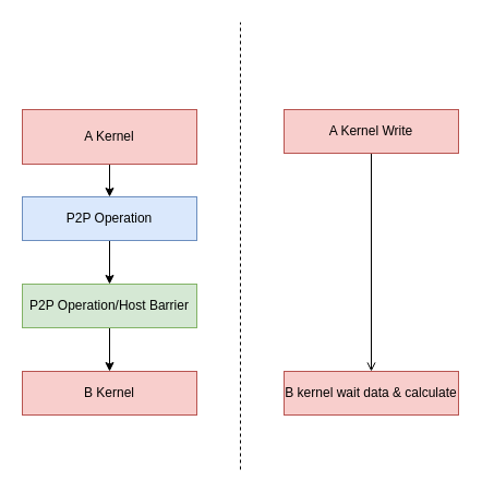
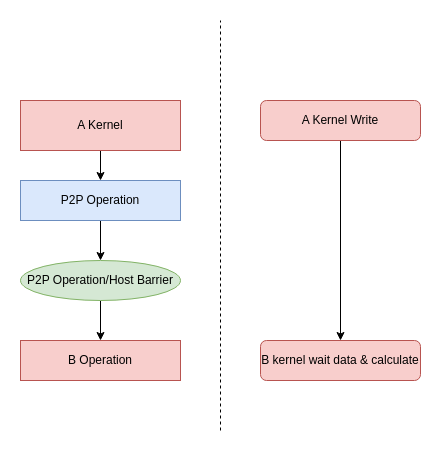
  <mxCell id="0" />
  <mxCell id="1" parent="0" />
  <mxCell id="2" value="" style="edgeStyle=orthogonalEdgeStyle;rounded=0;orthogonalLoop=1;jettySize=auto;html=1;" edge="1" parent="1" source="3" target="5"><mxGeometry relative="1" as="geometry" /></mxCell>
  <mxCell id="3" value="A Kernel" style="rounded=0;whiteSpace=wrap;html=1;fillColor=#f8cecc;strokeColor=#b85450;" vertex="1" parent="1"><mxGeometry x="20" y="100" width="160" height="50" as="geometry" /></mxCell>
  <mxCell id="4" value="" style="edgeStyle=orthogonalEdgeStyle;rounded=0;orthogonalLoop=1;jettySize=auto;html=1;" edge="1" parent="1" source="5" target="7"><mxGeometry relative="1" as="geometry" /></mxCell>
  <mxCell id="5" value="P2P Operation" style="rounded=0;whiteSpace=wrap;html=1;fillColor=#dae8fc;strokeColor=#6c8ebf;" vertex="1" parent="1"><mxGeometry x="20" y="180" width="160" height="40" as="geometry" /></mxCell>
  <mxCell id="6" value="" style="edgeStyle=orthogonalEdgeStyle;rounded=0;orthogonalLoop=1;jettySize=auto;html=1;" edge="1" parent="1" source="7" target="11"><mxGeometry relative="1" as="geometry" /></mxCell>
- <mxCell id="7" value="P2P Operation/Host Barrier" style="rounded=0;whiteSpace=wrap;html=1;fillColor=#d5e8d4;strokeColor=#82b366;" vertex="1" parent="1"><mxGeometry x="20" y="260" width="160" height="40" as="geometry" /></mxCell>
- <mxCell id="8" value="" style="edgeStyle=orthogonalEdgeStyle;rounded=0;orthogonalLoop=1;jettySize=auto;html=1;endArrow=open;" edge="1" parent="1" source="9" target="10"><mxGeometry relative="1" as="geometry" /></mxCell>
- <mxCell id="9" value="A Kernel Write" style="rounded=0;whiteSpace=wrap;html=1;fillColor=#f8cecc;strokeColor=#b85450;" vertex="1" parent="1"><mxGeometry x="260" y="100" width="160" height="40" as="geometry" /></mxCell>
- <mxCell id="10" value="B kernel wait data &amp;amp; calculate" style="rounded=0;whiteSpace=wrap;html=1;fillColor=#f8cecc;strokeColor=#b85450;" vertex="1" parent="1"><mxGeometry x="260" y="340" width="160" height="40" as="geometry" /></mxCell>
- <mxCell id="11" value="B Kernel" style="rounded=0;whiteSpace=wrap;html=1;fillColor=#f8cecc;strokeColor=#b85450;" vertex="1" parent="1"><mxGeometry x="20" y="340" width="160" height="40" as="geometry" /></mxCell>
+ <mxCell id="7" value="P2P Operation/Host Barrier" style="ellipse;whiteSpace=wrap;html=1;fillColor=#d5e8d4;strokeColor=#82b366;" vertex="1" parent="1"><mxGeometry x="20" y="260" width="160" height="40" as="geometry" /></mxCell>
+ <mxCell id="8" value="" style="edgeStyle=orthogonalEdgeStyle;rounded=0;orthogonalLoop=1;jettySize=auto;html=1;" edge="1" parent="1" source="9" target="10"><mxGeometry relative="1" as="geometry" /></mxCell>
+ <mxCell id="9" value="A Kernel Write" style="whiteSpace=wrap;html=1;fillColor=#f8cecc;strokeColor=#b85450;rounded=1;" vertex="1" parent="1"><mxGeometry x="260" y="100" width="160" height="40" as="geometry" /></mxCell>
+ <mxCell id="10" value="B kernel wait data &amp;amp; calculate" style="whiteSpace=wrap;html=1;fillColor=#f8cecc;strokeColor=#b85450;rounded=1;" vertex="1" parent="1"><mxGeometry x="260" y="340" width="160" height="40" as="geometry" /></mxCell>
+ <mxCell id="11" value="B Operation" style="rounded=0;whiteSpace=wrap;html=1;fillColor=#f8cecc;strokeColor=#b85450;" vertex="1" parent="1"><mxGeometry x="20" y="340" width="160" height="40" as="geometry" /></mxCell>
  <mxCell id="12" value="" style="endArrow=none;dashed=1;html=1;rounded=0;" edge="1" parent="1"><mxGeometry width="50" height="50" relative="1" as="geometry"><mxPoint x="220" y="430" as="sourcePoint" /><mxPoint x="220" y="20" as="targetPoint" /></mxGeometry></mxCell>
